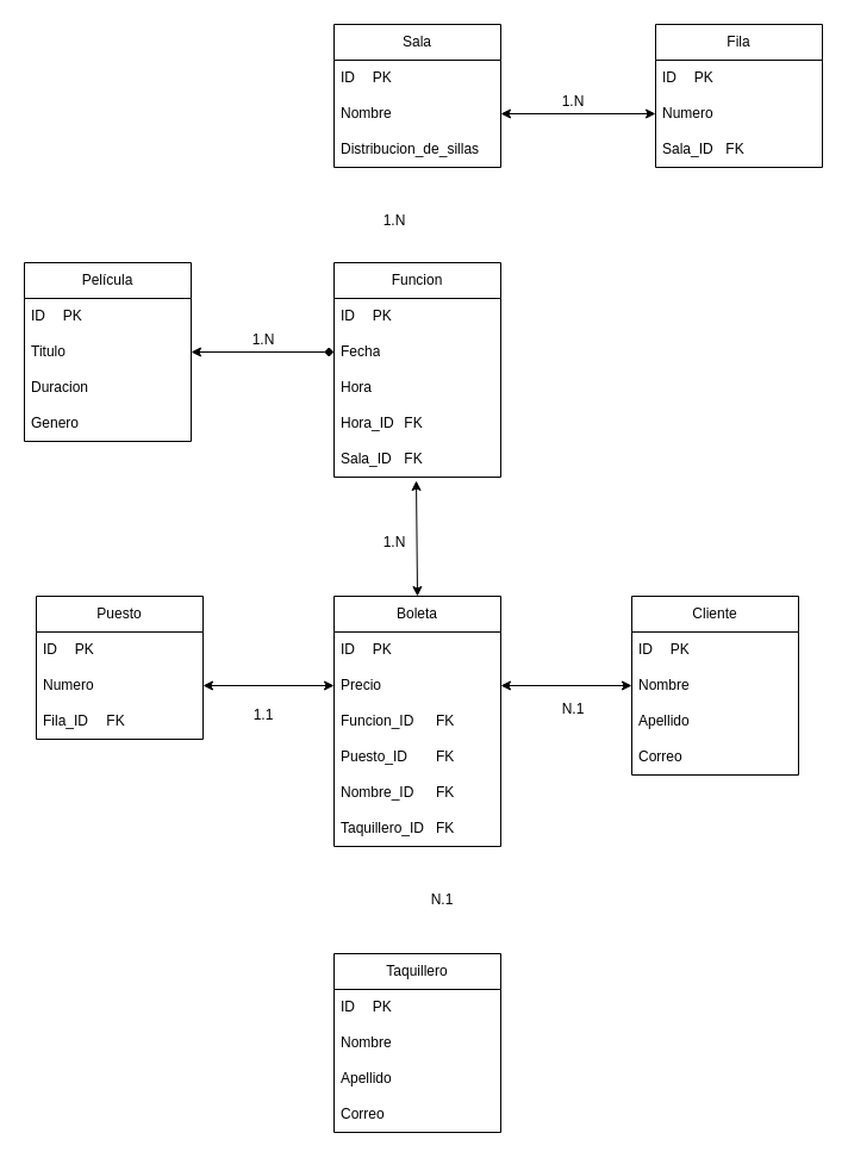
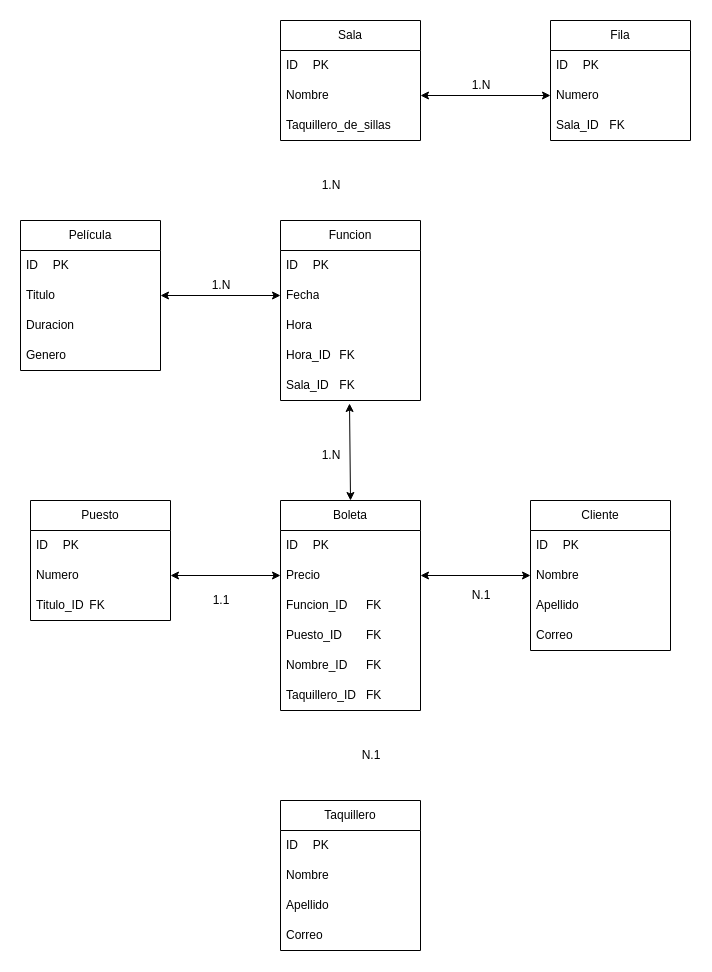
  <mxCell id="0" />
  <mxCell id="1" parent="0" />
  <mxCell id="2" value="Película" style="swimlane;fontStyle=0;childLayout=stackLayout;horizontal=1;startSize=30;horizontalStack=0;resizeParent=1;resizeParentMax=0;resizeLast=0;collapsible=1;marginBottom=0;whiteSpace=wrap;html=1;" vertex="1" parent="1"><mxGeometry x="20" y="220" width="140" height="150" as="geometry" /></mxCell>
  <mxCell id="3" value="ID&lt;span style=&quot;white-space: pre;&quot;&gt;&#09;&lt;/span&gt;PK" style="text;strokeColor=none;fillColor=none;align=left;verticalAlign=middle;spacingLeft=4;spacingRight=4;overflow=hidden;points=[[0,0.5],[1,0.5]];portConstraint=eastwest;rotatable=0;whiteSpace=wrap;html=1;" vertex="1" parent="2"><mxGeometry y="30" width="140" height="30" as="geometry" /></mxCell>
  <mxCell id="4" value="Titulo" style="text;strokeColor=none;fillColor=none;align=left;verticalAlign=middle;spacingLeft=4;spacingRight=4;overflow=hidden;points=[[0,0.5],[1,0.5]];portConstraint=eastwest;rotatable=0;whiteSpace=wrap;html=1;" vertex="1" parent="2"><mxGeometry y="60" width="140" height="30" as="geometry" /></mxCell>
  <mxCell id="5" value="Duracion" style="text;strokeColor=none;fillColor=none;align=left;verticalAlign=middle;spacingLeft=4;spacingRight=4;overflow=hidden;points=[[0,0.5],[1,0.5]];portConstraint=eastwest;rotatable=0;whiteSpace=wrap;html=1;" vertex="1" parent="2"><mxGeometry y="90" width="140" height="30" as="geometry" /></mxCell>
  <mxCell id="6" value="Genero" style="text;strokeColor=none;fillColor=none;align=left;verticalAlign=middle;spacingLeft=4;spacingRight=4;overflow=hidden;points=[[0,0.5],[1,0.5]];portConstraint=eastwest;rotatable=0;whiteSpace=wrap;html=1;" vertex="1" parent="2"><mxGeometry y="120" width="140" height="30" as="geometry" /></mxCell>
  <mxCell id="7" value="Sala" style="swimlane;fontStyle=0;childLayout=stackLayout;horizontal=1;startSize=30;horizontalStack=0;resizeParent=1;resizeParentMax=0;resizeLast=0;collapsible=1;marginBottom=0;whiteSpace=wrap;html=1;" vertex="1" parent="1"><mxGeometry x="280" y="20" width="140" height="120" as="geometry" /></mxCell>
  <mxCell id="8" value="ID&lt;span style=&quot;white-space: pre;&quot;&gt;&#09;&lt;/span&gt;PK" style="text;strokeColor=none;fillColor=none;align=left;verticalAlign=middle;spacingLeft=4;spacingRight=4;overflow=hidden;points=[[0,0.5],[1,0.5]];portConstraint=eastwest;rotatable=0;whiteSpace=wrap;html=1;" vertex="1" parent="7"><mxGeometry y="30" width="140" height="30" as="geometry" /></mxCell>
  <mxCell id="9" value="Nombre" style="text;strokeColor=none;fillColor=none;align=left;verticalAlign=middle;spacingLeft=4;spacingRight=4;overflow=hidden;points=[[0,0.5],[1,0.5]];portConstraint=eastwest;rotatable=0;whiteSpace=wrap;html=1;" vertex="1" parent="7"><mxGeometry y="60" width="140" height="30" as="geometry" /></mxCell>
- <mxCell id="10" value="Distribucion_de_sillas" style="text;strokeColor=none;fillColor=none;align=left;verticalAlign=middle;spacingLeft=4;spacingRight=4;overflow=hidden;points=[[0,0.5],[1,0.5]];portConstraint=eastwest;rotatable=0;whiteSpace=wrap;html=1;" vertex="1" parent="7"><mxGeometry y="90" width="140" height="30" as="geometry" /></mxCell>
+ <mxCell id="10" value="Taquillero_de_sillas" style="text;strokeColor=none;fillColor=none;align=left;verticalAlign=middle;spacingLeft=4;spacingRight=4;overflow=hidden;points=[[0,0.5],[1,0.5]];portConstraint=eastwest;rotatable=0;whiteSpace=wrap;html=1;" vertex="1" parent="7"><mxGeometry y="90" width="140" height="30" as="geometry" /></mxCell>
  <mxCell id="11" value="Fila" style="swimlane;fontStyle=0;childLayout=stackLayout;horizontal=1;startSize=30;horizontalStack=0;resizeParent=1;resizeParentMax=0;resizeLast=0;collapsible=1;marginBottom=0;whiteSpace=wrap;html=1;" vertex="1" parent="1"><mxGeometry x="550" y="20" width="140" height="120" as="geometry" /></mxCell>
  <mxCell id="12" value="ID&lt;span style=&quot;white-space: pre;&quot;&gt;&#09;&lt;/span&gt;PK" style="text;strokeColor=none;fillColor=none;align=left;verticalAlign=middle;spacingLeft=4;spacingRight=4;overflow=hidden;points=[[0,0.5],[1,0.5]];portConstraint=eastwest;rotatable=0;whiteSpace=wrap;html=1;" vertex="1" parent="11"><mxGeometry y="30" width="140" height="30" as="geometry" /></mxCell>
  <mxCell id="13" value="Numero" style="text;strokeColor=none;fillColor=none;align=left;verticalAlign=middle;spacingLeft=4;spacingRight=4;overflow=hidden;points=[[0,0.5],[1,0.5]];portConstraint=eastwest;rotatable=0;whiteSpace=wrap;html=1;" vertex="1" parent="11"><mxGeometry y="60" width="140" height="30" as="geometry" /></mxCell>
  <mxCell id="14" value="Sala_ID&lt;span style=&quot;white-space: pre;&quot;&gt;&#09;&lt;/span&gt;FK&lt;span style=&quot;white-space: pre;&quot;&gt;&#09;&lt;/span&gt;" style="text;strokeColor=none;fillColor=none;align=left;verticalAlign=middle;spacingLeft=4;spacingRight=4;overflow=hidden;points=[[0,0.5],[1,0.5]];portConstraint=eastwest;rotatable=0;whiteSpace=wrap;html=1;" vertex="1" parent="11"><mxGeometry y="90" width="140" height="30" as="geometry" /></mxCell>
  <mxCell id="15" value="Puesto" style="swimlane;fontStyle=0;childLayout=stackLayout;horizontal=1;startSize=30;horizontalStack=0;resizeParent=1;resizeParentMax=0;resizeLast=0;collapsible=1;marginBottom=0;whiteSpace=wrap;html=1;" vertex="1" parent="1"><mxGeometry x="30" y="500" width="140" height="120" as="geometry" /></mxCell>
  <mxCell id="16" value="ID&lt;span style=&quot;white-space: pre;&quot;&gt;&#09;&lt;/span&gt;PK" style="text;strokeColor=none;fillColor=none;align=left;verticalAlign=middle;spacingLeft=4;spacingRight=4;overflow=hidden;points=[[0,0.5],[1,0.5]];portConstraint=eastwest;rotatable=0;whiteSpace=wrap;html=1;" vertex="1" parent="15"><mxGeometry y="30" width="140" height="30" as="geometry" /></mxCell>
  <mxCell id="17" value="Numero" style="text;strokeColor=none;fillColor=none;align=left;verticalAlign=middle;spacingLeft=4;spacingRight=4;overflow=hidden;points=[[0,0.5],[1,0.5]];portConstraint=eastwest;rotatable=0;whiteSpace=wrap;html=1;" vertex="1" parent="15"><mxGeometry y="60" width="140" height="30" as="geometry" /></mxCell>
- <mxCell id="18" value="Fila_ID&lt;span style=&quot;white-space: pre;&quot;&gt;&#09;&lt;/span&gt;FK&lt;span style=&quot;white-space: pre;&quot;&gt;&#09;&lt;/span&gt;" style="text;strokeColor=none;fillColor=none;align=left;verticalAlign=middle;spacingLeft=4;spacingRight=4;overflow=hidden;points=[[0,0.5],[1,0.5]];portConstraint=eastwest;rotatable=0;whiteSpace=wrap;html=1;" vertex="1" parent="15"><mxGeometry y="90" width="140" height="30" as="geometry" /></mxCell>
+ <mxCell id="18" value="Titulo_ID&lt;span style=&quot;white-space: pre;&quot;&gt;&#09;&lt;/span&gt;FK&lt;span style=&quot;white-space: pre;&quot;&gt;&#09;&lt;/span&gt;" style="text;strokeColor=none;fillColor=none;align=left;verticalAlign=middle;spacingLeft=4;spacingRight=4;overflow=hidden;points=[[0,0.5],[1,0.5]];portConstraint=eastwest;rotatable=0;whiteSpace=wrap;html=1;" vertex="1" parent="15"><mxGeometry y="90" width="140" height="30" as="geometry" /></mxCell>
  <mxCell id="19" value="Boleta" style="swimlane;fontStyle=0;childLayout=stackLayout;horizontal=1;startSize=30;horizontalStack=0;resizeParent=1;resizeParentMax=0;resizeLast=0;collapsible=1;marginBottom=0;whiteSpace=wrap;html=1;" vertex="1" parent="1"><mxGeometry x="280" y="500" width="140" height="210" as="geometry" /></mxCell>
  <mxCell id="20" value="ID&lt;span style=&quot;white-space: pre;&quot;&gt;&#09;&lt;/span&gt;PK" style="text;strokeColor=none;fillColor=none;align=left;verticalAlign=middle;spacingLeft=4;spacingRight=4;overflow=hidden;points=[[0,0.5],[1,0.5]];portConstraint=eastwest;rotatable=0;whiteSpace=wrap;html=1;" vertex="1" parent="19"><mxGeometry y="30" width="140" height="30" as="geometry" /></mxCell>
  <mxCell id="21" value="Precio" style="text;strokeColor=none;fillColor=none;align=left;verticalAlign=middle;spacingLeft=4;spacingRight=4;overflow=hidden;points=[[0,0.5],[1,0.5]];portConstraint=eastwest;rotatable=0;whiteSpace=wrap;html=1;" vertex="1" parent="19"><mxGeometry y="60" width="140" height="30" as="geometry" /></mxCell>
  <mxCell id="22" value="Funcion_ID&lt;span style=&quot;white-space: pre;&quot;&gt;&#09;&lt;/span&gt;FK" style="text;strokeColor=none;fillColor=none;align=left;verticalAlign=middle;spacingLeft=4;spacingRight=4;overflow=hidden;points=[[0,0.5],[1,0.5]];portConstraint=eastwest;rotatable=0;whiteSpace=wrap;html=1;" vertex="1" parent="19"><mxGeometry y="90" width="140" height="30" as="geometry" /></mxCell>
  <mxCell id="23" value="Puesto_ID&lt;span style=&quot;white-space: pre;&quot;&gt;&#09;&lt;/span&gt;FK" style="text;strokeColor=none;fillColor=none;align=left;verticalAlign=middle;spacingLeft=4;spacingRight=4;overflow=hidden;points=[[0,0.5],[1,0.5]];portConstraint=eastwest;rotatable=0;whiteSpace=wrap;html=1;" vertex="1" parent="19"><mxGeometry y="120" width="140" height="30" as="geometry" /></mxCell>
  <mxCell id="24" value="Nombre_ID&lt;span style=&quot;white-space: pre;&quot;&gt;&#09;&lt;/span&gt;FK" style="text;strokeColor=none;fillColor=none;align=left;verticalAlign=middle;spacingLeft=4;spacingRight=4;overflow=hidden;points=[[0,0.5],[1,0.5]];portConstraint=eastwest;rotatable=0;whiteSpace=wrap;html=1;" vertex="1" parent="19"><mxGeometry y="150" width="140" height="30" as="geometry" /></mxCell>
  <mxCell id="25" value="Taquillero_ID&lt;span style=&quot;white-space: pre;&quot;&gt;&#09;&lt;/span&gt;FK&lt;span style=&quot;white-space: pre;&quot;&gt;&#09;&lt;/span&gt;" style="text;strokeColor=none;fillColor=none;align=left;verticalAlign=middle;spacingLeft=4;spacingRight=4;overflow=hidden;points=[[0,0.5],[1,0.5]];portConstraint=eastwest;rotatable=0;whiteSpace=wrap;html=1;" vertex="1" parent="19"><mxGeometry y="180" width="140" height="30" as="geometry" /></mxCell>
  <mxCell id="26" value="Funcion" style="swimlane;fontStyle=0;childLayout=stackLayout;horizontal=1;startSize=30;horizontalStack=0;resizeParent=1;resizeParentMax=0;resizeLast=0;collapsible=1;marginBottom=0;whiteSpace=wrap;html=1;" vertex="1" parent="1"><mxGeometry x="280" y="220" width="140" height="180" as="geometry" /></mxCell>
  <mxCell id="27" value="ID&lt;span style=&quot;white-space: pre;&quot;&gt;&#09;&lt;/span&gt;PK" style="text;strokeColor=none;fillColor=none;align=left;verticalAlign=middle;spacingLeft=4;spacingRight=4;overflow=hidden;points=[[0,0.5],[1,0.5]];portConstraint=eastwest;rotatable=0;whiteSpace=wrap;html=1;" vertex="1" parent="26"><mxGeometry y="30" width="140" height="30" as="geometry" /></mxCell>
  <mxCell id="28" value="Fecha" style="text;strokeColor=none;fillColor=none;align=left;verticalAlign=middle;spacingLeft=4;spacingRight=4;overflow=hidden;points=[[0,0.5],[1,0.5]];portConstraint=eastwest;rotatable=0;whiteSpace=wrap;html=1;" vertex="1" parent="26"><mxGeometry y="60" width="140" height="30" as="geometry" /></mxCell>
  <mxCell id="29" value="Hora" style="text;strokeColor=none;fillColor=none;align=left;verticalAlign=middle;spacingLeft=4;spacingRight=4;overflow=hidden;points=[[0,0.5],[1,0.5]];portConstraint=eastwest;rotatable=0;whiteSpace=wrap;html=1;" vertex="1" parent="26"><mxGeometry y="90" width="140" height="30" as="geometry" /></mxCell>
  <mxCell id="30" value="Hora_ID&lt;span style=&quot;white-space: pre;&quot;&gt;&#09;&lt;/span&gt;FK" style="text;strokeColor=none;fillColor=none;align=left;verticalAlign=middle;spacingLeft=4;spacingRight=4;overflow=hidden;points=[[0,0.5],[1,0.5]];portConstraint=eastwest;rotatable=0;whiteSpace=wrap;html=1;" vertex="1" parent="26"><mxGeometry y="120" width="140" height="30" as="geometry" /></mxCell>
  <mxCell id="31" value="Sala_ID&lt;span style=&quot;white-space: pre;&quot;&gt;&#09;&lt;/span&gt;FK&lt;span style=&quot;white-space: pre;&quot;&gt;&#09;&lt;/span&gt;" style="text;strokeColor=none;fillColor=none;align=left;verticalAlign=middle;spacingLeft=4;spacingRight=4;overflow=hidden;points=[[0,0.5],[1,0.5]];portConstraint=eastwest;rotatable=0;whiteSpace=wrap;html=1;" vertex="1" parent="26"><mxGeometry y="150" width="140" height="30" as="geometry" /></mxCell>
  <mxCell id="32" value="Taquillero" style="swimlane;fontStyle=0;childLayout=stackLayout;horizontal=1;startSize=30;horizontalStack=0;resizeParent=1;resizeParentMax=0;resizeLast=0;collapsible=1;marginBottom=0;whiteSpace=wrap;html=1;" vertex="1" parent="1"><mxGeometry x="280" y="800" width="140" height="150" as="geometry" /></mxCell>
  <mxCell id="33" value="ID&lt;span style=&quot;white-space: pre;&quot;&gt;&#09;&lt;/span&gt;PK" style="text;strokeColor=none;fillColor=none;align=left;verticalAlign=middle;spacingLeft=4;spacingRight=4;overflow=hidden;points=[[0,0.5],[1,0.5]];portConstraint=eastwest;rotatable=0;whiteSpace=wrap;html=1;" vertex="1" parent="32"><mxGeometry y="30" width="140" height="30" as="geometry" /></mxCell>
  <mxCell id="34" value="Nombre" style="text;strokeColor=none;fillColor=none;align=left;verticalAlign=middle;spacingLeft=4;spacingRight=4;overflow=hidden;points=[[0,0.5],[1,0.5]];portConstraint=eastwest;rotatable=0;whiteSpace=wrap;html=1;" vertex="1" parent="32"><mxGeometry y="60" width="140" height="30" as="geometry" /></mxCell>
  <mxCell id="35" value="Apellido" style="text;strokeColor=none;fillColor=none;align=left;verticalAlign=middle;spacingLeft=4;spacingRight=4;overflow=hidden;points=[[0,0.5],[1,0.5]];portConstraint=eastwest;rotatable=0;whiteSpace=wrap;html=1;" vertex="1" parent="32"><mxGeometry y="90" width="140" height="30" as="geometry" /></mxCell>
  <mxCell id="36" value="Correo" style="text;strokeColor=none;fillColor=none;align=left;verticalAlign=middle;spacingLeft=4;spacingRight=4;overflow=hidden;points=[[0,0.5],[1,0.5]];portConstraint=eastwest;rotatable=0;whiteSpace=wrap;html=1;" vertex="1" parent="32"><mxGeometry y="120" width="140" height="30" as="geometry" /></mxCell>
  <mxCell id="37" value="Cliente" style="swimlane;fontStyle=0;childLayout=stackLayout;horizontal=1;startSize=30;horizontalStack=0;resizeParent=1;resizeParentMax=0;resizeLast=0;collapsible=1;marginBottom=0;whiteSpace=wrap;html=1;" vertex="1" parent="1"><mxGeometry x="530" y="500" width="140" height="150" as="geometry" /></mxCell>
  <mxCell id="38" value="ID&lt;span style=&quot;white-space: pre;&quot;&gt;&#09;&lt;/span&gt;PK" style="text;strokeColor=none;fillColor=none;align=left;verticalAlign=middle;spacingLeft=4;spacingRight=4;overflow=hidden;points=[[0,0.5],[1,0.5]];portConstraint=eastwest;rotatable=0;whiteSpace=wrap;html=1;" vertex="1" parent="37"><mxGeometry y="30" width="140" height="30" as="geometry" /></mxCell>
  <mxCell id="39" value="Nombre" style="text;strokeColor=none;fillColor=none;align=left;verticalAlign=middle;spacingLeft=4;spacingRight=4;overflow=hidden;points=[[0,0.5],[1,0.5]];portConstraint=eastwest;rotatable=0;whiteSpace=wrap;html=1;" vertex="1" parent="37"><mxGeometry y="60" width="140" height="30" as="geometry" /></mxCell>
  <mxCell id="40" value="Apellido" style="text;strokeColor=none;fillColor=none;align=left;verticalAlign=middle;spacingLeft=4;spacingRight=4;overflow=hidden;points=[[0,0.5],[1,0.5]];portConstraint=eastwest;rotatable=0;whiteSpace=wrap;html=1;" vertex="1" parent="37"><mxGeometry y="90" width="140" height="30" as="geometry" /></mxCell>
  <mxCell id="41" value="Correo" style="text;strokeColor=none;fillColor=none;align=left;verticalAlign=middle;spacingLeft=4;spacingRight=4;overflow=hidden;points=[[0,0.5],[1,0.5]];portConstraint=eastwest;rotatable=0;whiteSpace=wrap;html=1;" vertex="1" parent="37"><mxGeometry y="120" width="140" height="30" as="geometry" /></mxCell>
- <mxCell id="42" value="" style="endArrow=diamond;startArrow=classic;html=1;rounded=0;exitX=1;exitY=0.5;exitDx=0;exitDy=0;entryX=0;entryY=0.5;entryDx=0;entryDy=0;" edge="1" parent="1" source="4" target="28"><mxGeometry width="50" height="50" relative="1" as="geometry"><mxPoint x="550" y="220" as="sourcePoint" /><mxPoint x="600" y="170" as="targetPoint" /></mxGeometry></mxCell>
+ <mxCell id="42" value="" style="endArrow=classic;startArrow=classic;html=1;rounded=0;exitX=1;exitY=0.5;exitDx=0;exitDy=0;entryX=0;entryY=0.5;entryDx=0;entryDy=0;" edge="1" parent="1" source="4" target="28"><mxGeometry width="50" height="50" relative="1" as="geometry"><mxPoint x="550" y="220" as="sourcePoint" /><mxPoint x="600" y="170" as="targetPoint" /></mxGeometry></mxCell>
  <mxCell id="43" value="" style="endArrow=classic;startArrow=classic;html=1;rounded=0;exitX=1;exitY=0.5;exitDx=0;exitDy=0;entryX=0;entryY=0.5;entryDx=0;entryDy=0;" edge="1" parent="1" source="9" target="13"><mxGeometry width="50" height="50" relative="1" as="geometry"><mxPoint x="550" y="220" as="sourcePoint" /><mxPoint x="600" y="170" as="targetPoint" /></mxGeometry></mxCell>
  <mxCell id="44" value="" style="endArrow=classic;startArrow=classic;html=1;rounded=0;exitX=0.5;exitY=0;exitDx=0;exitDy=0;entryX=0.493;entryY=1.1;entryDx=0;entryDy=0;entryPerimeter=0;" edge="1" parent="1" source="19" target="31"><mxGeometry width="50" height="50" relative="1" as="geometry"><mxPoint x="550" y="460" as="sourcePoint" /><mxPoint x="600" y="410" as="targetPoint" /></mxGeometry></mxCell>
  <mxCell id="45" value="" style="endArrow=classic;startArrow=classic;html=1;rounded=0;exitX=1;exitY=0.5;exitDx=0;exitDy=0;entryX=0;entryY=0.5;entryDx=0;entryDy=0;" edge="1" parent="1" source="21" target="39"><mxGeometry width="50" height="50" relative="1" as="geometry"><mxPoint x="550" y="610" as="sourcePoint" /><mxPoint x="600" y="560" as="targetPoint" /></mxGeometry></mxCell>
  <mxCell id="46" value="" style="endArrow=classic;startArrow=classic;html=1;rounded=0;exitX=1;exitY=0.5;exitDx=0;exitDy=0;entryX=0;entryY=0.5;entryDx=0;entryDy=0;" edge="1" parent="1" source="17" target="21"><mxGeometry width="50" height="50" relative="1" as="geometry"><mxPoint x="550" y="650" as="sourcePoint" /><mxPoint x="600" y="600" as="targetPoint" /></mxGeometry></mxCell>
  <mxCell id="47" value="1.1" style="text;html=1;align=center;verticalAlign=middle;whiteSpace=wrap;rounded=0;" vertex="1" parent="1"><mxGeometry x="191" y="585" width="60" height="30" as="geometry" /></mxCell>
  <mxCell id="48" value="1.N" style="text;html=1;align=center;verticalAlign=middle;whiteSpace=wrap;rounded=0;" vertex="1" parent="1"><mxGeometry x="191" y="270" width="60" height="30" as="geometry" /></mxCell>
  <mxCell id="49" value="1.N" style="text;html=1;align=center;verticalAlign=middle;whiteSpace=wrap;rounded=0;" vertex="1" parent="1"><mxGeometry x="301" y="170" width="60" height="30" as="geometry" /></mxCell>
  <mxCell id="50" value="1.N" style="text;html=1;align=center;verticalAlign=middle;whiteSpace=wrap;rounded=0;" vertex="1" parent="1"><mxGeometry x="451" y="70" width="60" height="30" as="geometry" /></mxCell>
  <mxCell id="51" value="N.1" style="text;html=1;align=center;verticalAlign=middle;whiteSpace=wrap;rounded=0;" vertex="1" parent="1"><mxGeometry x="451" y="580" width="60" height="30" as="geometry" /></mxCell>
  <mxCell id="52" value="N.1" style="text;html=1;align=center;verticalAlign=middle;whiteSpace=wrap;rounded=0;" vertex="1" parent="1"><mxGeometry x="341" y="740" width="60" height="30" as="geometry" /></mxCell>
  <mxCell id="53" value="1.N" style="text;html=1;align=center;verticalAlign=middle;whiteSpace=wrap;rounded=0;" vertex="1" parent="1"><mxGeometry x="301" y="440" width="60" height="30" as="geometry" /></mxCell>
